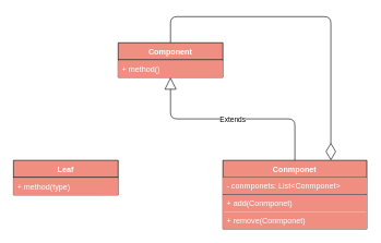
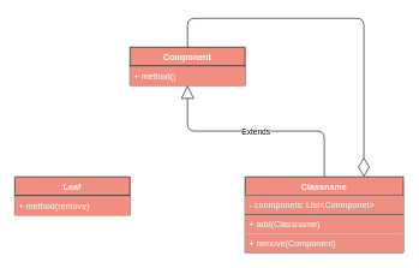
  <mxCell id="0" />
  <mxCell id="1" parent="0" />
  <mxCell id="2" value="Component" style="swimlane;fontStyle=1;align=center;verticalAlign=top;childLayout=stackLayout;horizontal=1;startSize=26;horizontalStack=0;resizeParent=1;resizeParentMax=0;resizeLast=0;collapsible=1;marginBottom=0;fillColor=#F08E81;fontColor=#FFFFFF;" parent="1" vertex="1"><mxGeometry x="180" y="60" width="160" height="53" as="geometry" /></mxCell>
  <mxCell id="3" value="" style="line;strokeWidth=1;fillColor=#F08E81;align=left;verticalAlign=middle;spacingTop=-1;spacingLeft=3;spacingRight=3;rotatable=0;labelPosition=right;points=[];portConstraint=eastwest;fontColor=#FFFFFF;" parent="2" vertex="1"><mxGeometry y="26" width="160" height="1" as="geometry" /></mxCell>
  <mxCell id="4" value="+ method()" style="text;strokeColor=none;fillColor=#F08E81;align=left;verticalAlign=top;spacingLeft=4;spacingRight=4;overflow=hidden;rotatable=0;points=[[0,0.5],[1,0.5]];portConstraint=eastwest;fontColor=#FFFFFF;" parent="2" vertex="1"><mxGeometry y="27" width="160" height="26" as="geometry" /></mxCell>
- <mxCell id="5" value="Conmponet" style="swimlane;fontStyle=1;align=center;verticalAlign=top;childLayout=stackLayout;horizontal=1;startSize=26;horizontalStack=0;resizeParent=1;resizeParentMax=0;resizeLast=0;collapsible=1;marginBottom=0;fillColor=#F08E81;fontColor=#FFFFFF;" parent="1" vertex="1"><mxGeometry x="340" y="240" width="220" height="105" as="geometry" /></mxCell>
+ <mxCell id="5" value="Classname" style="swimlane;fontStyle=1;align=center;verticalAlign=top;childLayout=stackLayout;horizontal=1;startSize=26;horizontalStack=0;resizeParent=1;resizeParentMax=0;resizeLast=0;collapsible=1;marginBottom=0;fillColor=#F08E81;fontColor=#FFFFFF;" parent="1" vertex="1"><mxGeometry x="340" y="240" width="220" height="105" as="geometry" /></mxCell>
  <mxCell id="6" value="- conmponets: List&lt;Conmponet&gt;" style="text;strokeColor=none;fillColor=#F08E81;align=left;verticalAlign=top;spacingLeft=4;spacingRight=4;overflow=hidden;rotatable=0;points=[[0,0.5],[1,0.5]];portConstraint=eastwest;fontColor=#FFFFFF;" parent="5" vertex="1"><mxGeometry y="26" width="220" height="26" as="geometry" /></mxCell>
  <mxCell id="7" value="" style="line;strokeWidth=1;fillColor=#F08E81;align=left;verticalAlign=middle;spacingTop=-1;spacingLeft=3;spacingRight=3;rotatable=0;labelPosition=right;points=[];portConstraint=eastwest;fontColor=#FFFFFF;" parent="5" vertex="1"><mxGeometry y="52" width="220" height="1" as="geometry" /></mxCell>
- <mxCell id="8" value="+ add(Conmponet)" style="text;strokeColor=none;fillColor=#F08E81;align=left;verticalAlign=top;spacingLeft=4;spacingRight=4;overflow=hidden;rotatable=0;points=[[0,0.5],[1,0.5]];portConstraint=eastwest;fontColor=#FFFFFF;" parent="5" vertex="1"><mxGeometry y="53" width="220" height="26" as="geometry" /></mxCell>
- <mxCell id="9" value="+ remove(Conmponet)" style="text;strokeColor=none;fillColor=#F08E81;align=left;verticalAlign=top;spacingLeft=4;spacingRight=4;overflow=hidden;rotatable=0;points=[[0,0.5],[1,0.5]];portConstraint=eastwest;fontColor=#FFFFFF;" parent="5" vertex="1"><mxGeometry y="79" width="220" height="26" as="geometry" /></mxCell>
+ <mxCell id="8" value="+ add(Classname)" style="text;strokeColor=none;fillColor=#F08E81;align=left;verticalAlign=top;spacingLeft=4;spacingRight=4;overflow=hidden;rotatable=0;points=[[0,0.5],[1,0.5]];portConstraint=eastwest;fontColor=#FFFFFF;" parent="5" vertex="1"><mxGeometry y="53" width="220" height="26" as="geometry" /></mxCell>
+ <mxCell id="9" value="+ remove(Component)" style="text;strokeColor=none;fillColor=#F08E81;align=left;verticalAlign=top;spacingLeft=4;spacingRight=4;overflow=hidden;rotatable=0;points=[[0,0.5],[1,0.5]];portConstraint=eastwest;fontColor=#FFFFFF;" parent="5" vertex="1"><mxGeometry y="79" width="220" height="26" as="geometry" /></mxCell>
  <mxCell id="10" value="Leaf" style="swimlane;fontStyle=1;align=center;verticalAlign=top;childLayout=stackLayout;horizontal=1;startSize=26;horizontalStack=0;resizeParent=1;resizeParentMax=0;resizeLast=0;collapsible=1;marginBottom=0;fillColor=#F08E81;fontColor=#FFFFFF;" parent="1" vertex="1"><mxGeometry x="20" y="240" width="160" height="53" as="geometry" /></mxCell>
  <mxCell id="11" value="" style="line;strokeWidth=1;fillColor=#F08E81;align=left;verticalAlign=middle;spacingTop=-1;spacingLeft=3;spacingRight=3;rotatable=0;labelPosition=right;points=[];portConstraint=eastwest;fontColor=#FFFFFF;" parent="10" vertex="1"><mxGeometry y="26" width="160" height="1" as="geometry" /></mxCell>
- <mxCell id="12" value="+ method(type)" style="text;strokeColor=none;fillColor=#F08E81;align=left;verticalAlign=top;spacingLeft=4;spacingRight=4;overflow=hidden;rotatable=0;points=[[0,0.5],[1,0.5]];portConstraint=eastwest;fontColor=#FFFFFF;" parent="10" vertex="1"><mxGeometry y="27" width="160" height="26" as="geometry" /></mxCell>
+ <mxCell id="12" value="+ method(remove)" style="text;strokeColor=none;fillColor=#F08E81;align=left;verticalAlign=top;spacingLeft=4;spacingRight=4;overflow=hidden;rotatable=0;points=[[0,0.5],[1,0.5]];portConstraint=eastwest;fontColor=#FFFFFF;" parent="10" vertex="1"><mxGeometry y="27" width="160" height="26" as="geometry" /></mxCell>
  <mxCell id="13" value="Extends" style="endArrow=block;endSize=16;endFill=0;html=1;fontColor=#000000;exitX=0.5;exitY=0;exitDx=0;exitDy=0;entryX=0.5;entryY=1;entryDx=0;entryDy=0;edgeStyle=orthogonalEdgeStyle;" parent="1" source="5" target="2" edge="1"><mxGeometry width="160" relative="1" as="geometry"><mxPoint x="27" y="450" as="sourcePoint" /><mxPoint x="347" y="180" as="targetPoint" /></mxGeometry></mxCell>
  <mxCell id="14" value="" style="endArrow=diamondThin;endFill=0;endSize=24;html=1;fontColor=#000000;entryX=0.75;entryY=0;entryDx=0;entryDy=0;exitX=0.5;exitY=0;exitDx=0;exitDy=0;edgeStyle=orthogonalEdgeStyle;" parent="1" source="2" target="5" edge="1"><mxGeometry width="160" relative="1" as="geometry"><mxPoint x="77" y="460" as="sourcePoint" /><mxPoint x="237" y="460" as="targetPoint" /><Array as="points"><mxPoint x="260" y="20" /><mxPoint x="505" y="20" /></Array></mxGeometry></mxCell>
